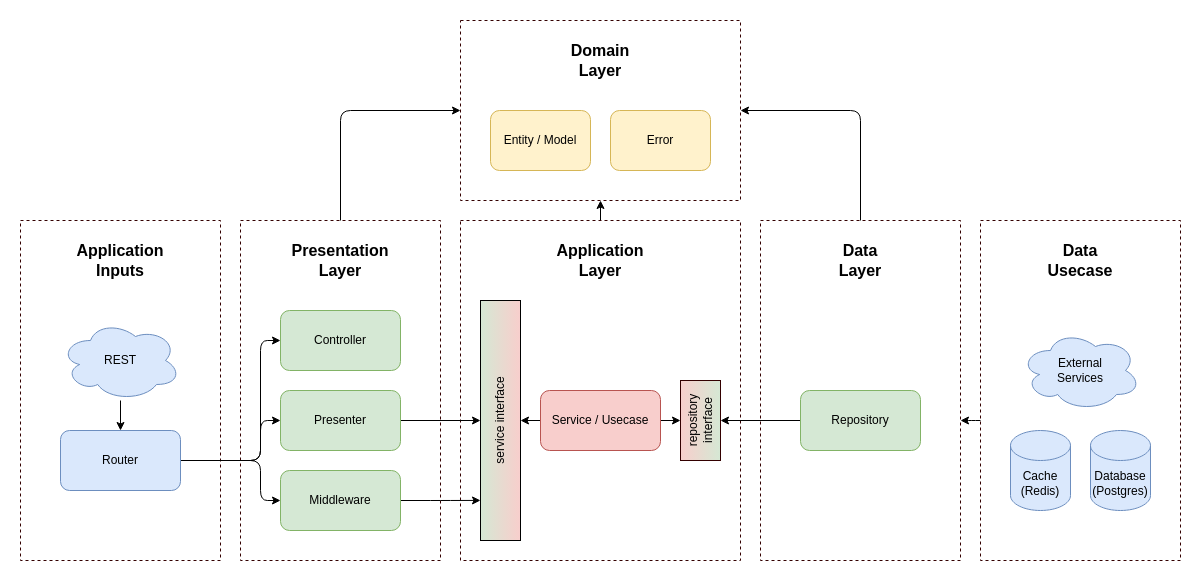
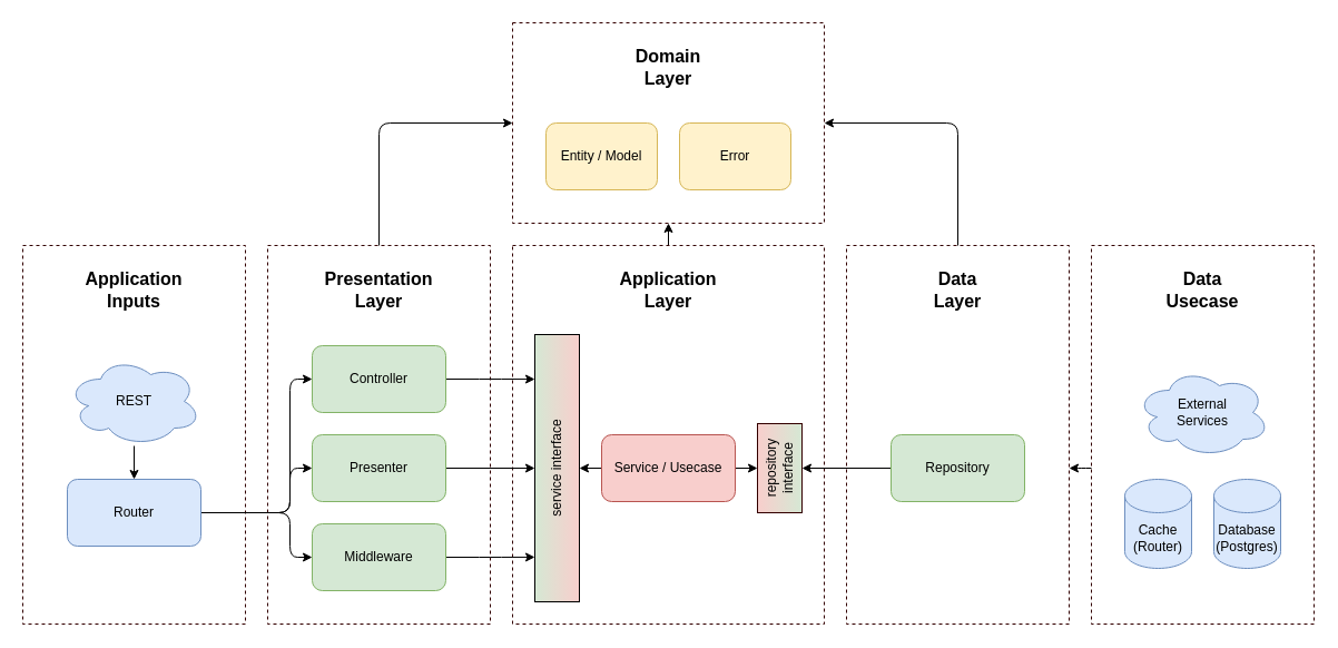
  <mxCell id="0" />
  <mxCell id="1" parent="0" />
  <mxCell id="2" style="edgeStyle=orthogonalEdgeStyle;html=1;fontSize=16;endArrow=classic;endFill=1;" edge="1" parent="1" source="3" target="9"><mxGeometry relative="1" as="geometry"><Array as="points"><mxPoint x="970" y="420" /><mxPoint x="970" y="420" /></Array></mxGeometry></mxCell>
  <mxCell id="3" value="" style="rounded=0;whiteSpace=wrap;html=1;strokeColor=#330000;fillColor=none;gradientColor=none;dashed=1;" vertex="1" parent="1"><mxGeometry x="980" y="220" width="200" height="340" as="geometry" /></mxCell>
  <mxCell id="4" value="" style="rounded=0;whiteSpace=wrap;html=1;strokeColor=#330000;fillColor=none;gradientColor=none;dashed=1;" vertex="1" parent="1"><mxGeometry x="20" y="220" width="200" height="340" as="geometry" /></mxCell>
  <mxCell id="5" value="&lt;span style=&quot;font-size: 16px;&quot;&gt;&lt;b&gt;Application Inputs&lt;/b&gt;&lt;/span&gt;" style="text;html=1;strokeColor=none;fillColor=none;align=center;verticalAlign=middle;whiteSpace=wrap;rounded=0;dashed=1;" vertex="1" parent="1"><mxGeometry x="60" y="240" width="120" height="40" as="geometry" /></mxCell>
  <mxCell id="6" value="" style="rounded=0;whiteSpace=wrap;html=1;strokeColor=#330000;fillColor=none;gradientColor=none;dashed=1;" vertex="1" parent="1"><mxGeometry x="460" y="20" width="280" height="180" as="geometry" /></mxCell>
  <mxCell id="7" value="&lt;font style=&quot;font-size: 16px;&quot;&gt;&lt;b&gt;Domain&lt;br&gt;Layer&lt;/b&gt;&lt;/font&gt;" style="text;html=1;strokeColor=none;fillColor=none;align=center;verticalAlign=middle;whiteSpace=wrap;rounded=0;dashed=1;" vertex="1" parent="1"><mxGeometry x="540" y="40" width="120" height="40" as="geometry" /></mxCell>
  <mxCell id="8" style="edgeStyle=orthogonalEdgeStyle;html=1;entryX=1;entryY=0.5;entryDx=0;entryDy=0;fontSize=16;endArrow=classic;endFill=1;" edge="1" parent="1" source="9" target="6"><mxGeometry relative="1" as="geometry"><Array as="points"><mxPoint x="860" y="110" /></Array></mxGeometry></mxCell>
  <mxCell id="9" value="" style="rounded=0;whiteSpace=wrap;html=1;strokeColor=#330000;fillColor=none;gradientColor=none;dashed=1;" vertex="1" parent="1"><mxGeometry x="760" y="220" width="200" height="340" as="geometry" /></mxCell>
  <mxCell id="10" value="&lt;font style=&quot;font-size: 16px;&quot;&gt;&lt;b&gt;Data&lt;br&gt;Layer&lt;/b&gt;&lt;/font&gt;" style="text;html=1;strokeColor=none;fillColor=none;align=center;verticalAlign=middle;whiteSpace=wrap;rounded=0;dashed=1;" vertex="1" parent="1"><mxGeometry x="800" y="240" width="120" height="40" as="geometry" /></mxCell>
  <mxCell id="11" style="edgeStyle=orthogonalEdgeStyle;html=1;entryX=0;entryY=0.5;entryDx=0;entryDy=0;fontSize=16;endArrow=classic;endFill=1;" edge="1" parent="1" source="12" target="6"><mxGeometry relative="1" as="geometry"><Array as="points"><mxPoint x="340" y="110" /></Array></mxGeometry></mxCell>
  <mxCell id="12" value="" style="rounded=0;whiteSpace=wrap;html=1;strokeColor=#330000;fillColor=none;gradientColor=none;dashed=1;" vertex="1" parent="1"><mxGeometry x="240" y="220" width="200" height="340" as="geometry" /></mxCell>
  <mxCell id="13" value="&lt;font style=&quot;font-size: 16px;&quot;&gt;&lt;b&gt;Presentation Layer&lt;/b&gt;&lt;/font&gt;" style="text;html=1;strokeColor=none;fillColor=none;align=center;verticalAlign=middle;whiteSpace=wrap;rounded=0;dashed=1;" vertex="1" parent="1"><mxGeometry x="280" y="240" width="120" height="40" as="geometry" /></mxCell>
  <mxCell id="14" style="edgeStyle=orthogonalEdgeStyle;html=1;entryX=0.5;entryY=1;entryDx=0;entryDy=0;fontSize=16;endArrow=classic;endFill=1;" edge="1" parent="1" source="15" target="6"><mxGeometry relative="1" as="geometry" /></mxCell>
  <mxCell id="15" value="" style="rounded=0;whiteSpace=wrap;html=1;strokeColor=#330000;fillColor=none;gradientColor=none;dashed=1;" vertex="1" parent="1"><mxGeometry x="460" y="220" width="280" height="340" as="geometry" /></mxCell>
  <mxCell id="16" style="edgeStyle=orthogonalEdgeStyle;html=1;endArrow=classic;endFill=1;" edge="1" parent="1" source="18" target="36"><mxGeometry relative="1" as="geometry" /></mxCell>
  <mxCell id="17" style="edgeStyle=orthogonalEdgeStyle;html=1;endArrow=classic;endFill=1;" edge="1" parent="1" source="18" target="35"><mxGeometry relative="1" as="geometry" /></mxCell>
  <mxCell id="18" value="Service / Usecase" style="rounded=1;whiteSpace=wrap;html=1;fillColor=#f8cecc;strokeColor=#b85450;" vertex="1" parent="1"><mxGeometry x="540" y="390" width="120" height="60" as="geometry" /></mxCell>
  <mxCell id="19" value="Entity / Model" style="rounded=1;whiteSpace=wrap;html=1;fillColor=#fff2cc;strokeColor=#d6b656;" vertex="1" parent="1"><mxGeometry x="490" y="110" width="100" height="60" as="geometry" /></mxCell>
- <mxCell id="20" value="Cache&lt;br&gt;(Redis)" style="shape=cylinder3;whiteSpace=wrap;html=1;boundedLbl=1;backgroundOutline=1;size=15;fillColor=#dae8fc;strokeColor=#6c8ebf;" vertex="1" parent="1"><mxGeometry x="1010" y="430" width="60" height="80" as="geometry" /></mxCell>
+ <mxCell id="20" value="Cache&lt;br&gt;(Router)" style="shape=cylinder3;whiteSpace=wrap;html=1;boundedLbl=1;backgroundOutline=1;size=15;fillColor=#dae8fc;strokeColor=#6c8ebf;" vertex="1" parent="1"><mxGeometry x="1010" y="430" width="60" height="80" as="geometry" /></mxCell>
  <mxCell id="21" value="Database&lt;br&gt;(Postgres)" style="shape=cylinder3;whiteSpace=wrap;html=1;boundedLbl=1;backgroundOutline=1;size=15;fillColor=#dae8fc;strokeColor=#6c8ebf;" vertex="1" parent="1"><mxGeometry x="1090" y="430" width="60" height="80" as="geometry" /></mxCell>
  <mxCell id="22" value="External&lt;br&gt;Services" style="ellipse;shape=cloud;whiteSpace=wrap;html=1;fillColor=#dae8fc;strokeColor=#6c8ebf;" vertex="1" parent="1"><mxGeometry x="1020" y="330" width="120" height="80" as="geometry" /></mxCell>
  <mxCell id="23" style="edgeStyle=orthogonalEdgeStyle;html=1;endArrow=classic;endFill=1;" edge="1" parent="1" source="24" target="28"><mxGeometry relative="1" as="geometry" /></mxCell>
  <mxCell id="24" value="REST" style="ellipse;shape=cloud;whiteSpace=wrap;html=1;fillColor=#dae8fc;strokeColor=#6c8ebf;" vertex="1" parent="1"><mxGeometry x="60" y="320" width="120" height="80" as="geometry" /></mxCell>
  <mxCell id="25" style="edgeStyle=orthogonalEdgeStyle;html=1;entryX=0;entryY=0.5;entryDx=0;entryDy=0;endArrow=classic;endFill=1;" edge="1" parent="1" source="28" target="30"><mxGeometry relative="1" as="geometry"><Array as="points"><mxPoint x="260" y="460" /><mxPoint x="260" y="340" /></Array></mxGeometry></mxCell>
  <mxCell id="26" style="edgeStyle=orthogonalEdgeStyle;html=1;entryX=0;entryY=0.5;entryDx=0;entryDy=0;endArrow=classic;endFill=1;" edge="1" parent="1" source="28" target="32"><mxGeometry relative="1" as="geometry"><Array as="points"><mxPoint x="260" y="460" /><mxPoint x="260" y="420" /></Array></mxGeometry></mxCell>
  <mxCell id="27" style="edgeStyle=orthogonalEdgeStyle;html=1;entryX=0;entryY=0.5;entryDx=0;entryDy=0;fontSize=16;endArrow=classic;endFill=1;" edge="1" parent="1" source="28" target="39"><mxGeometry relative="1" as="geometry"><Array as="points"><mxPoint x="260" y="460" /><mxPoint x="260" y="500" /></Array></mxGeometry></mxCell>
  <mxCell id="28" value="Router" style="rounded=1;whiteSpace=wrap;html=1;fillColor=#dae8fc;strokeColor=#6c8ebf;" vertex="1" parent="1"><mxGeometry x="60" y="430" width="120" height="60" as="geometry" /></mxCell>
+ <mxCell id="29" style="edgeStyle=orthogonalEdgeStyle;html=1;entryX=0.833;entryY=0;entryDx=0;entryDy=0;entryPerimeter=0;fontSize=16;endArrow=classic;endFill=1;" edge="1" parent="1" source="30" target="36"><mxGeometry relative="1" as="geometry" /></mxCell>
  <mxCell id="30" value="Controller" style="rounded=1;whiteSpace=wrap;html=1;fillColor=#d5e8d4;strokeColor=#82b366;" vertex="1" parent="1"><mxGeometry x="280" y="310" width="120" height="60" as="geometry" /></mxCell>
  <mxCell id="31" style="edgeStyle=orthogonalEdgeStyle;html=1;entryX=0.5;entryY=0;entryDx=0;entryDy=0;fontSize=16;endArrow=classic;endFill=1;" edge="1" parent="1" source="32" target="36"><mxGeometry relative="1" as="geometry" /></mxCell>
  <mxCell id="32" value="Presenter" style="rounded=1;whiteSpace=wrap;html=1;fillColor=#d5e8d4;strokeColor=#82b366;" vertex="1" parent="1"><mxGeometry x="280" y="390" width="120" height="60" as="geometry" /></mxCell>
  <mxCell id="33" style="edgeStyle=orthogonalEdgeStyle;html=1;entryX=0.5;entryY=1;entryDx=0;entryDy=0;endArrow=classic;endFill=1;" edge="1" parent="1" source="34" target="35"><mxGeometry relative="1" as="geometry" /></mxCell>
  <mxCell id="34" value="Repository" style="rounded=1;whiteSpace=wrap;html=1;fillColor=#d5e8d4;strokeColor=#82b366;" vertex="1" parent="1"><mxGeometry x="800" y="390" width="120" height="60" as="geometry" /></mxCell>
  <mxCell id="35" value="repository interface" style="rounded=0;whiteSpace=wrap;html=1;fillColor=#f8cecc;rotation=-90;strokeColor=#330000;gradientColor=#d5e8d4;" vertex="1" parent="1"><mxGeometry x="660" y="400" width="80" height="40" as="geometry" /></mxCell>
  <mxCell id="36" value="service interface" style="rounded=0;whiteSpace=wrap;html=1;fillColor=#d5e8d4;rotation=-90;gradientColor=#f8cecc;" vertex="1" parent="1"><mxGeometry x="380" y="400" width="240" height="40" as="geometry" /></mxCell>
  <mxCell id="37" value="&lt;font style=&quot;font-size: 16px;&quot;&gt;&lt;b&gt;Application Layer&lt;/b&gt;&lt;/font&gt;" style="text;html=1;strokeColor=none;fillColor=none;align=center;verticalAlign=middle;whiteSpace=wrap;rounded=0;dashed=1;" vertex="1" parent="1"><mxGeometry x="540" y="240" width="120" height="40" as="geometry" /></mxCell>
  <mxCell id="38" style="edgeStyle=orthogonalEdgeStyle;html=1;entryX=0.167;entryY=0;entryDx=0;entryDy=0;entryPerimeter=0;fontSize=16;endArrow=classic;endFill=1;" edge="1" parent="1" source="39" target="36"><mxGeometry relative="1" as="geometry" /></mxCell>
  <mxCell id="39" value="Middleware" style="rounded=1;whiteSpace=wrap;html=1;fillColor=#d5e8d4;strokeColor=#82b366;" vertex="1" parent="1"><mxGeometry x="280" y="470" width="120" height="60" as="geometry" /></mxCell>
  <mxCell id="40" value="Error" style="rounded=1;whiteSpace=wrap;html=1;fillColor=#fff2cc;strokeColor=#d6b656;" vertex="1" parent="1"><mxGeometry x="610" y="110" width="100" height="60" as="geometry" /></mxCell>
  <mxCell id="41" value="&lt;font style=&quot;font-size: 16px;&quot;&gt;&lt;b&gt;Data&lt;br&gt;Usecase&lt;br&gt;&lt;/b&gt;&lt;/font&gt;" style="text;html=1;strokeColor=none;fillColor=none;align=center;verticalAlign=middle;whiteSpace=wrap;rounded=0;dashed=1;" vertex="1" parent="1"><mxGeometry x="1020" y="240" width="120" height="40" as="geometry" /></mxCell>
